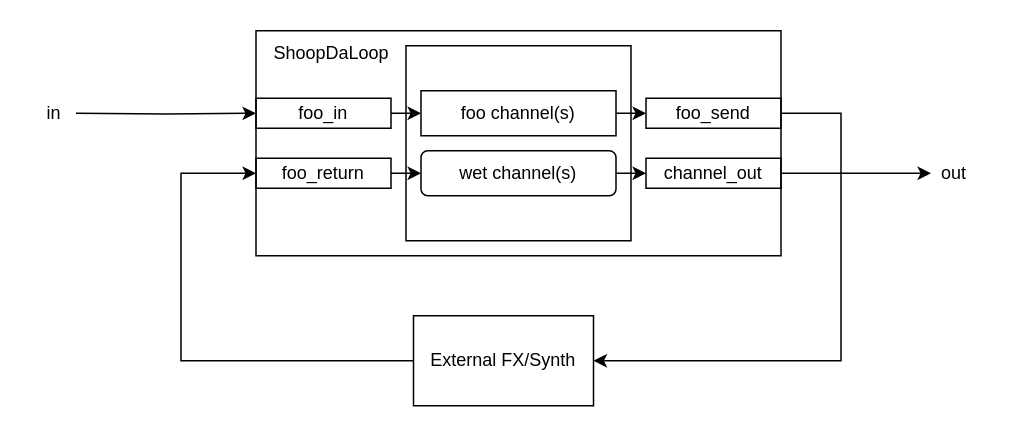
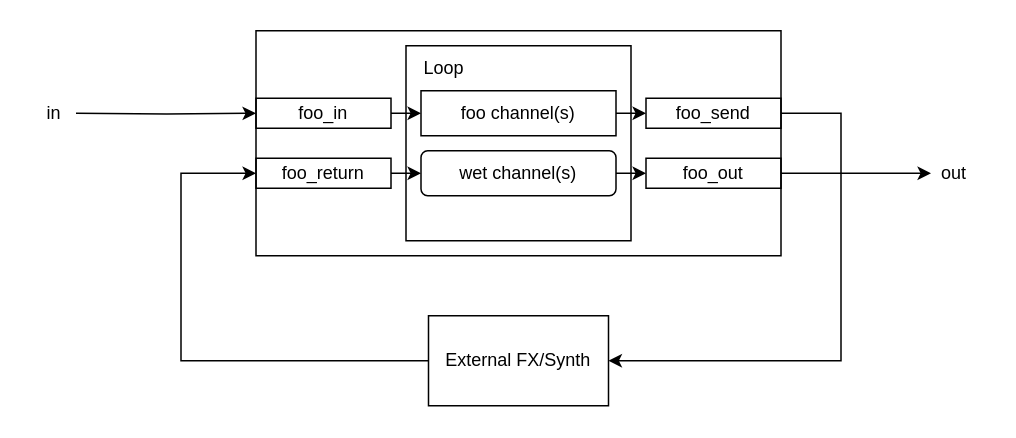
  <mxCell id="0" />
  <mxCell id="1" parent="0" />
  <mxCell id="2" style="edgeStyle=orthogonalEdgeStyle;rounded=0;orthogonalLoop=1;jettySize=auto;html=1;exitX=1;exitY=0.5;exitDx=0;exitDy=0;entryX=0;entryY=0.5;entryDx=0;entryDy=0;" edge="1" parent="1" source="3" target="16"><mxGeometry relative="1" as="geometry" /></mxCell>
  <mxCell id="3" value="foo channel(s)" style="rounded=0;whiteSpace=wrap;html=1;fillColor=none;" vertex="1" parent="1"><mxGeometry x="280" y="60" width="130" height="30" as="geometry" /></mxCell>
  <mxCell id="4" value="" style="rounded=0;whiteSpace=wrap;html=1;fillColor=none;" vertex="1" parent="1"><mxGeometry x="270" y="30" width="150" height="130" as="geometry" /></mxCell>
  <mxCell id="5" style="edgeStyle=orthogonalEdgeStyle;rounded=0;orthogonalLoop=1;jettySize=auto;html=1;exitX=1;exitY=0.5;exitDx=0;exitDy=0;entryX=0;entryY=0.5;entryDx=0;entryDy=0;" edge="1" parent="1" source="6" target="18"><mxGeometry relative="1" as="geometry" /></mxCell>
  <mxCell id="6" value="wet channel(s)" style="whiteSpace=wrap;html=1;fillColor=none;rounded=1;" vertex="1" parent="1"><mxGeometry x="280" y="100" width="130" height="30" as="geometry" /></mxCell>
  <mxCell id="7" value="" style="rounded=0;whiteSpace=wrap;html=1;fillColor=none;" vertex="1" parent="1"><mxGeometry x="170" y="20" width="350" height="150" as="geometry" /></mxCell>
- <mxCell id="9" value="&lt;div&gt;ShoopDaLoop&lt;/div&gt;" style="text;html=1;align=center;verticalAlign=middle;resizable=0;points=[];autosize=1;strokeColor=none;fillColor=none;" vertex="1" parent="1"><mxGeometry x="170" y="20" width="100" height="30" as="geometry" /></mxCell>
+ <mxCell id="8" value="Loop" style="text;html=1;align=center;verticalAlign=middle;resizable=0;points=[];autosize=1;strokeColor=none;fillColor=none;" vertex="1" parent="1"><mxGeometry x="270" y="30" width="50" height="30" as="geometry" /></mxCell>
  <mxCell id="10" style="edgeStyle=orthogonalEdgeStyle;rounded=0;orthogonalLoop=1;jettySize=auto;html=1;exitX=1;exitY=0.5;exitDx=0;exitDy=0;entryX=0;entryY=0.5;entryDx=0;entryDy=0;" edge="1" parent="1" source="12" target="3"><mxGeometry relative="1" as="geometry" /></mxCell>
  <mxCell id="11" style="edgeStyle=orthogonalEdgeStyle;rounded=0;orthogonalLoop=1;jettySize=auto;html=1;entryX=0;entryY=0.5;entryDx=0;entryDy=0;" edge="1" parent="1" target="12"><mxGeometry relative="1" as="geometry"><mxPoint x="20" y="75" as="targetPoint" /><mxPoint x="50" y="75" as="sourcePoint" /></mxGeometry></mxCell>
  <mxCell id="12" value="foo_in" style="rounded=0;whiteSpace=wrap;html=1;fillColor=none;" vertex="1" parent="1"><mxGeometry x="170" y="65" width="90" height="20" as="geometry" /></mxCell>
  <mxCell id="13" style="edgeStyle=orthogonalEdgeStyle;rounded=0;orthogonalLoop=1;jettySize=auto;html=1;exitX=1;exitY=0.5;exitDx=0;exitDy=0;entryX=0;entryY=0.5;entryDx=0;entryDy=0;" edge="1" parent="1" source="14" target="6"><mxGeometry relative="1" as="geometry" /></mxCell>
  <mxCell id="14" value="&lt;div&gt;foo_return&lt;/div&gt;" style="rounded=0;whiteSpace=wrap;html=1;fillColor=none;" vertex="1" parent="1"><mxGeometry x="170" y="105" width="90" height="20" as="geometry" /></mxCell>
  <mxCell id="15" style="edgeStyle=orthogonalEdgeStyle;rounded=0;orthogonalLoop=1;jettySize=auto;html=1;exitX=1;exitY=0.5;exitDx=0;exitDy=0;entryX=1;entryY=0.5;entryDx=0;entryDy=0;" edge="1" parent="1" source="16" target="20"><mxGeometry relative="1" as="geometry"><Array as="points"><mxPoint x="560" y="75" /><mxPoint x="560" y="240" /></Array></mxGeometry></mxCell>
  <mxCell id="16" value="foo_send" style="rounded=0;whiteSpace=wrap;html=1;fillColor=none;" vertex="1" parent="1"><mxGeometry x="430" y="65" width="90" height="20" as="geometry" /></mxCell>
  <mxCell id="17" style="edgeStyle=orthogonalEdgeStyle;rounded=0;orthogonalLoop=1;jettySize=auto;html=1;exitX=1;exitY=0.5;exitDx=0;exitDy=0;" edge="1" parent="1" source="18"><mxGeometry relative="1" as="geometry"><mxPoint x="620" y="115" as="targetPoint" /></mxGeometry></mxCell>
- <mxCell id="18" value="channel_out" style="rounded=0;whiteSpace=wrap;html=1;fillColor=none;" vertex="1" parent="1"><mxGeometry x="430" y="105" width="90" height="20" as="geometry" /></mxCell>
+ <mxCell id="18" value="foo_out" style="rounded=0;whiteSpace=wrap;html=1;fillColor=none;" vertex="1" parent="1"><mxGeometry x="430" y="105" width="90" height="20" as="geometry" /></mxCell>
  <mxCell id="19" style="edgeStyle=orthogonalEdgeStyle;rounded=0;orthogonalLoop=1;jettySize=auto;html=1;exitX=0;exitY=0.5;exitDx=0;exitDy=0;entryX=0;entryY=0.5;entryDx=0;entryDy=0;" edge="1" parent="1" source="20" target="14"><mxGeometry relative="1" as="geometry"><Array as="points"><mxPoint x="120" y="240" /><mxPoint x="120" y="115" /></Array></mxGeometry></mxCell>
- <mxCell id="20" value="External FX/Synth" style="rounded=0;whiteSpace=wrap;html=1;fillColor=none;" vertex="1" parent="1"><mxGeometry x="275" y="210" width="120" height="60" as="geometry" /></mxCell>
+ <mxCell id="20" value="External FX/Synth" style="rounded=0;whiteSpace=wrap;html=1;fillColor=none;" vertex="1" parent="1"><mxGeometry x="285" y="210" width="120" height="60" as="geometry" /></mxCell>
  <mxCell id="21" value="in" style="text;html=1;align=center;verticalAlign=middle;resizable=0;points=[];autosize=1;strokeColor=none;fillColor=none;" vertex="1" parent="1"><mxGeometry x="20" y="60" width="30" height="30" as="geometry" /></mxCell>
  <mxCell id="22" value="out" style="text;html=1;align=center;verticalAlign=middle;resizable=0;points=[];autosize=1;strokeColor=none;fillColor=none;" vertex="1" parent="1"><mxGeometry x="615" y="100" width="40" height="30" as="geometry" /></mxCell>
